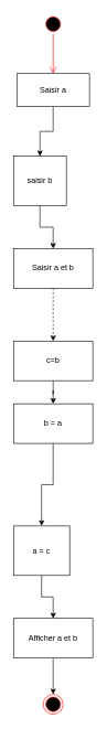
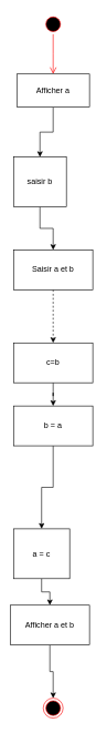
  <mxCell id="0" />
  <mxCell id="1" parent="0" />
  <mxCell id="2" value="" style="ellipse;html=1;shape=startState;fillColor=#000000;strokeColor=#ff0000;" vertex="1" parent="1"><mxGeometry x="65" y="20" width="30" height="30" as="geometry" /></mxCell>
  <mxCell id="3" value="" style="edgeStyle=orthogonalEdgeStyle;html=1;verticalAlign=bottom;endArrow=open;endSize=8;strokeColor=#ff0000;rounded=0;" edge="1" source="2" parent="1"><mxGeometry relative="1" as="geometry"><mxPoint x="80" y="110" as="targetPoint" /></mxGeometry></mxCell>
  <mxCell id="4" value="" style="edgeStyle=orthogonalEdgeStyle;rounded=0;orthogonalLoop=1;jettySize=auto;html=1;" edge="1" parent="1" source="5" target="7"><mxGeometry relative="1" as="geometry" /></mxCell>
- <mxCell id="5" value="Saisir a" style="html=1;whiteSpace=wrap;" vertex="1" parent="1"><mxGeometry x="25" y="110" width="110" height="50" as="geometry" /></mxCell>
+ <mxCell id="5" value="Afficher a" style="html=1;whiteSpace=wrap;" vertex="1" parent="1"><mxGeometry x="25" y="110" width="110" height="50" as="geometry" /></mxCell>
  <mxCell id="6" value="" style="edgeStyle=orthogonalEdgeStyle;rounded=0;orthogonalLoop=1;jettySize=auto;html=1;" edge="1" parent="1" source="7" target="9"><mxGeometry relative="1" as="geometry" /></mxCell>
  <mxCell id="7" value="saisir b" style="whiteSpace=wrap;html=1;" vertex="1" parent="1"><mxGeometry x="20" y="235" width="80" height="75" as="geometry" /></mxCell>
  <mxCell id="8" value="" style="edgeStyle=orthogonalEdgeStyle;rounded=0;orthogonalLoop=1;jettySize=auto;html=1;dashed=1;" edge="1" parent="1" source="9" target="11"><mxGeometry relative="1" as="geometry" /></mxCell>
  <mxCell id="9" value="Saisir a et b" style="whiteSpace=wrap;html=1;" vertex="1" parent="1"><mxGeometry x="20" y="375" width="120" height="60" as="geometry" /></mxCell>
  <mxCell id="10" value="" style="edgeStyle=orthogonalEdgeStyle;rounded=0;orthogonalLoop=1;jettySize=auto;html=1;" edge="1" parent="1" source="11" target="13"><mxGeometry relative="1" as="geometry" /></mxCell>
  <mxCell id="11" value="c=b" style="whiteSpace=wrap;html=1;" vertex="1" parent="1"><mxGeometry x="20" y="515" width="120" height="60" as="geometry" /></mxCell>
  <mxCell id="12" value="" style="edgeStyle=orthogonalEdgeStyle;rounded=0;orthogonalLoop=1;jettySize=auto;html=1;" edge="1" parent="1" source="13" target="15"><mxGeometry relative="1" as="geometry" /></mxCell>
  <mxCell id="13" value="b = a" style="whiteSpace=wrap;html=1;" vertex="1" parent="1"><mxGeometry x="20" y="610" width="120" height="60" as="geometry" /></mxCell>
  <mxCell id="14" value="" style="edgeStyle=orthogonalEdgeStyle;rounded=0;orthogonalLoop=1;jettySize=auto;html=1;" edge="1" parent="1" source="15" target="17"><mxGeometry relative="1" as="geometry" /></mxCell>
  <mxCell id="15" value="a = c" style="whiteSpace=wrap;html=1;" vertex="1" parent="1"><mxGeometry x="20" y="795" width="85" height="75" as="geometry" /></mxCell>
  <mxCell id="16" value="" style="edgeStyle=orthogonalEdgeStyle;rounded=0;orthogonalLoop=1;jettySize=auto;html=1;" edge="1" parent="1" source="17" target="18"><mxGeometry relative="1" as="geometry" /></mxCell>
- <mxCell id="17" value="Afficher a et b" style="whiteSpace=wrap;html=1;" vertex="1" parent="1"><mxGeometry x="20" y="935" width="120" height="60" as="geometry" /></mxCell>
+ <mxCell id="17" value="Afficher a et b" style="whiteSpace=wrap;html=1;" vertex="1" parent="1"><mxGeometry x="15" y="910" width="120" height="60" as="geometry" /></mxCell>
  <mxCell id="18" value="" style="ellipse;html=1;shape=endState;fillColor=#000000;strokeColor=#ff0000;" vertex="1" parent="1"><mxGeometry x="65" y="1050" width="30" height="30" as="geometry" /></mxCell>
